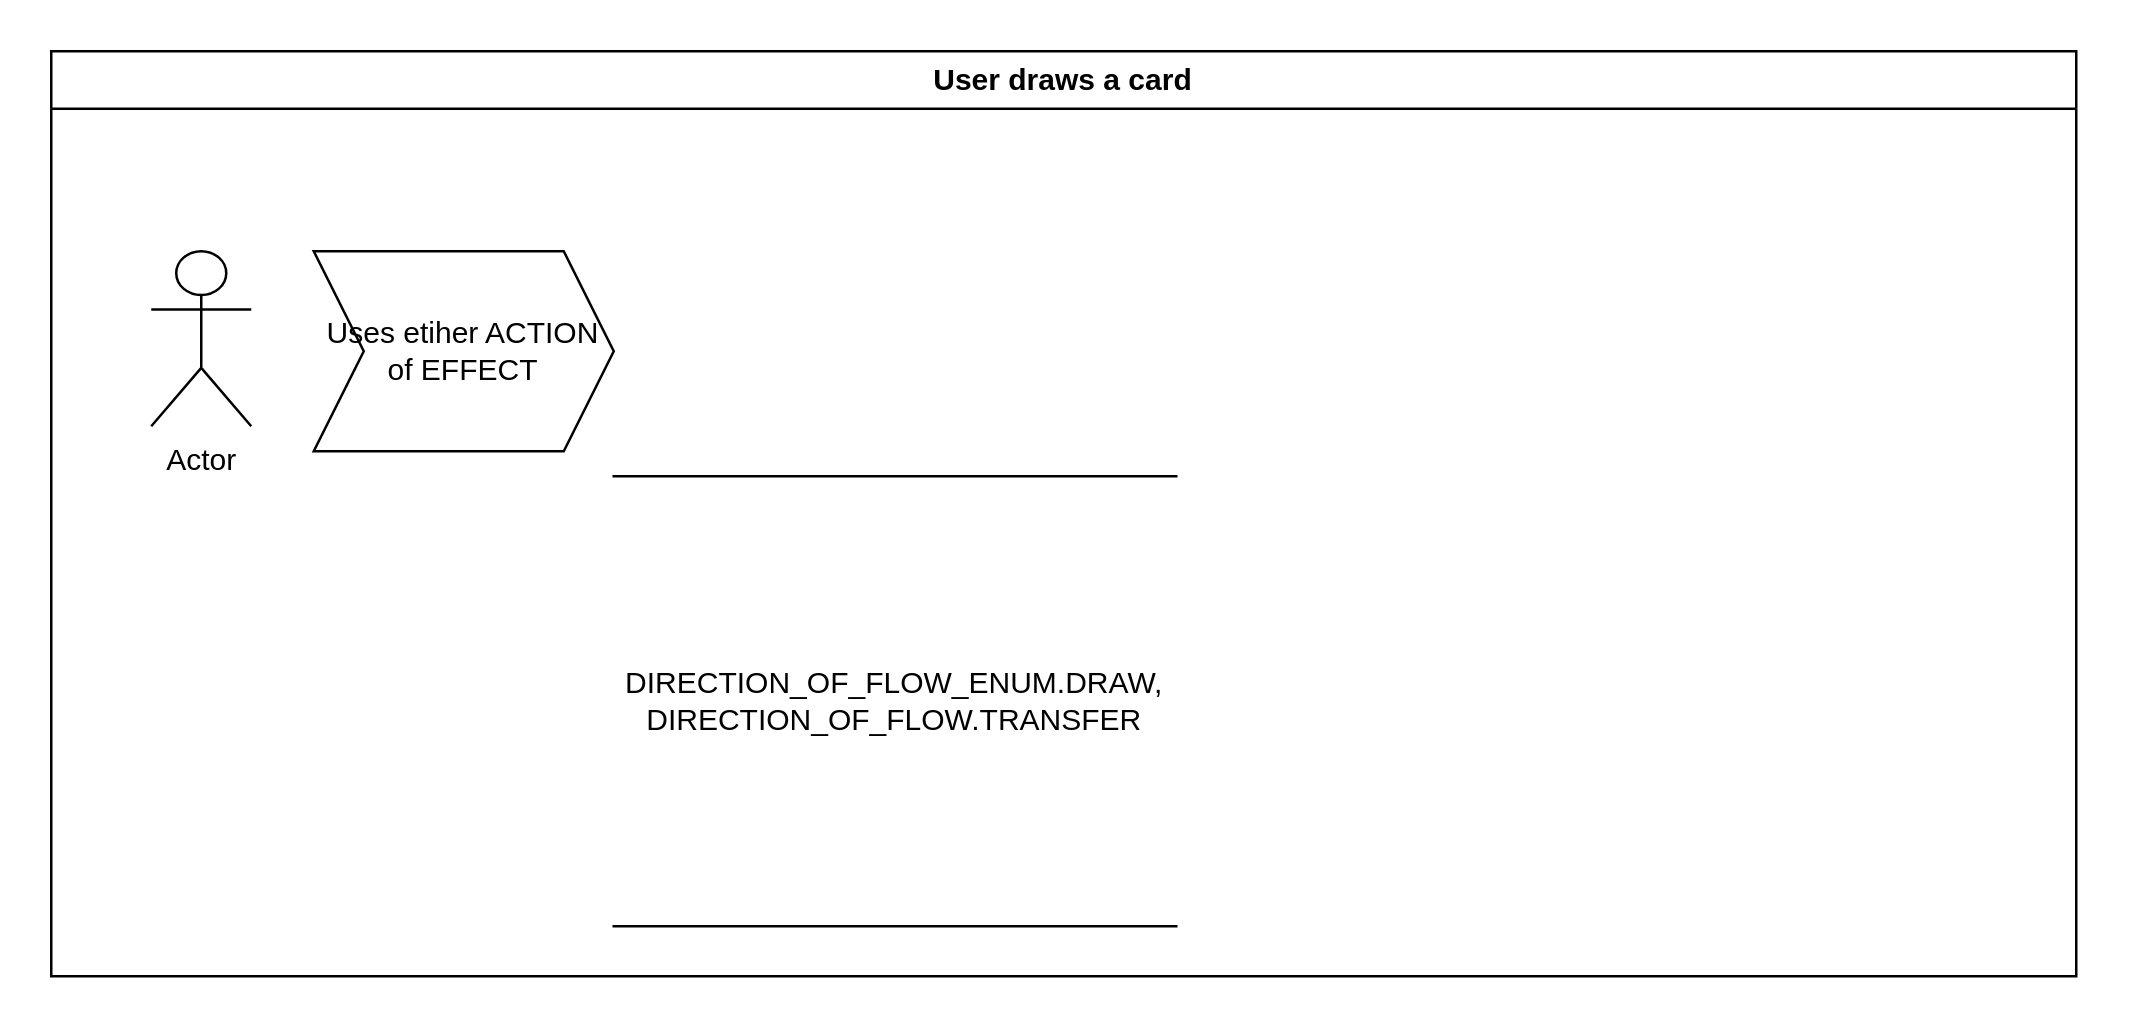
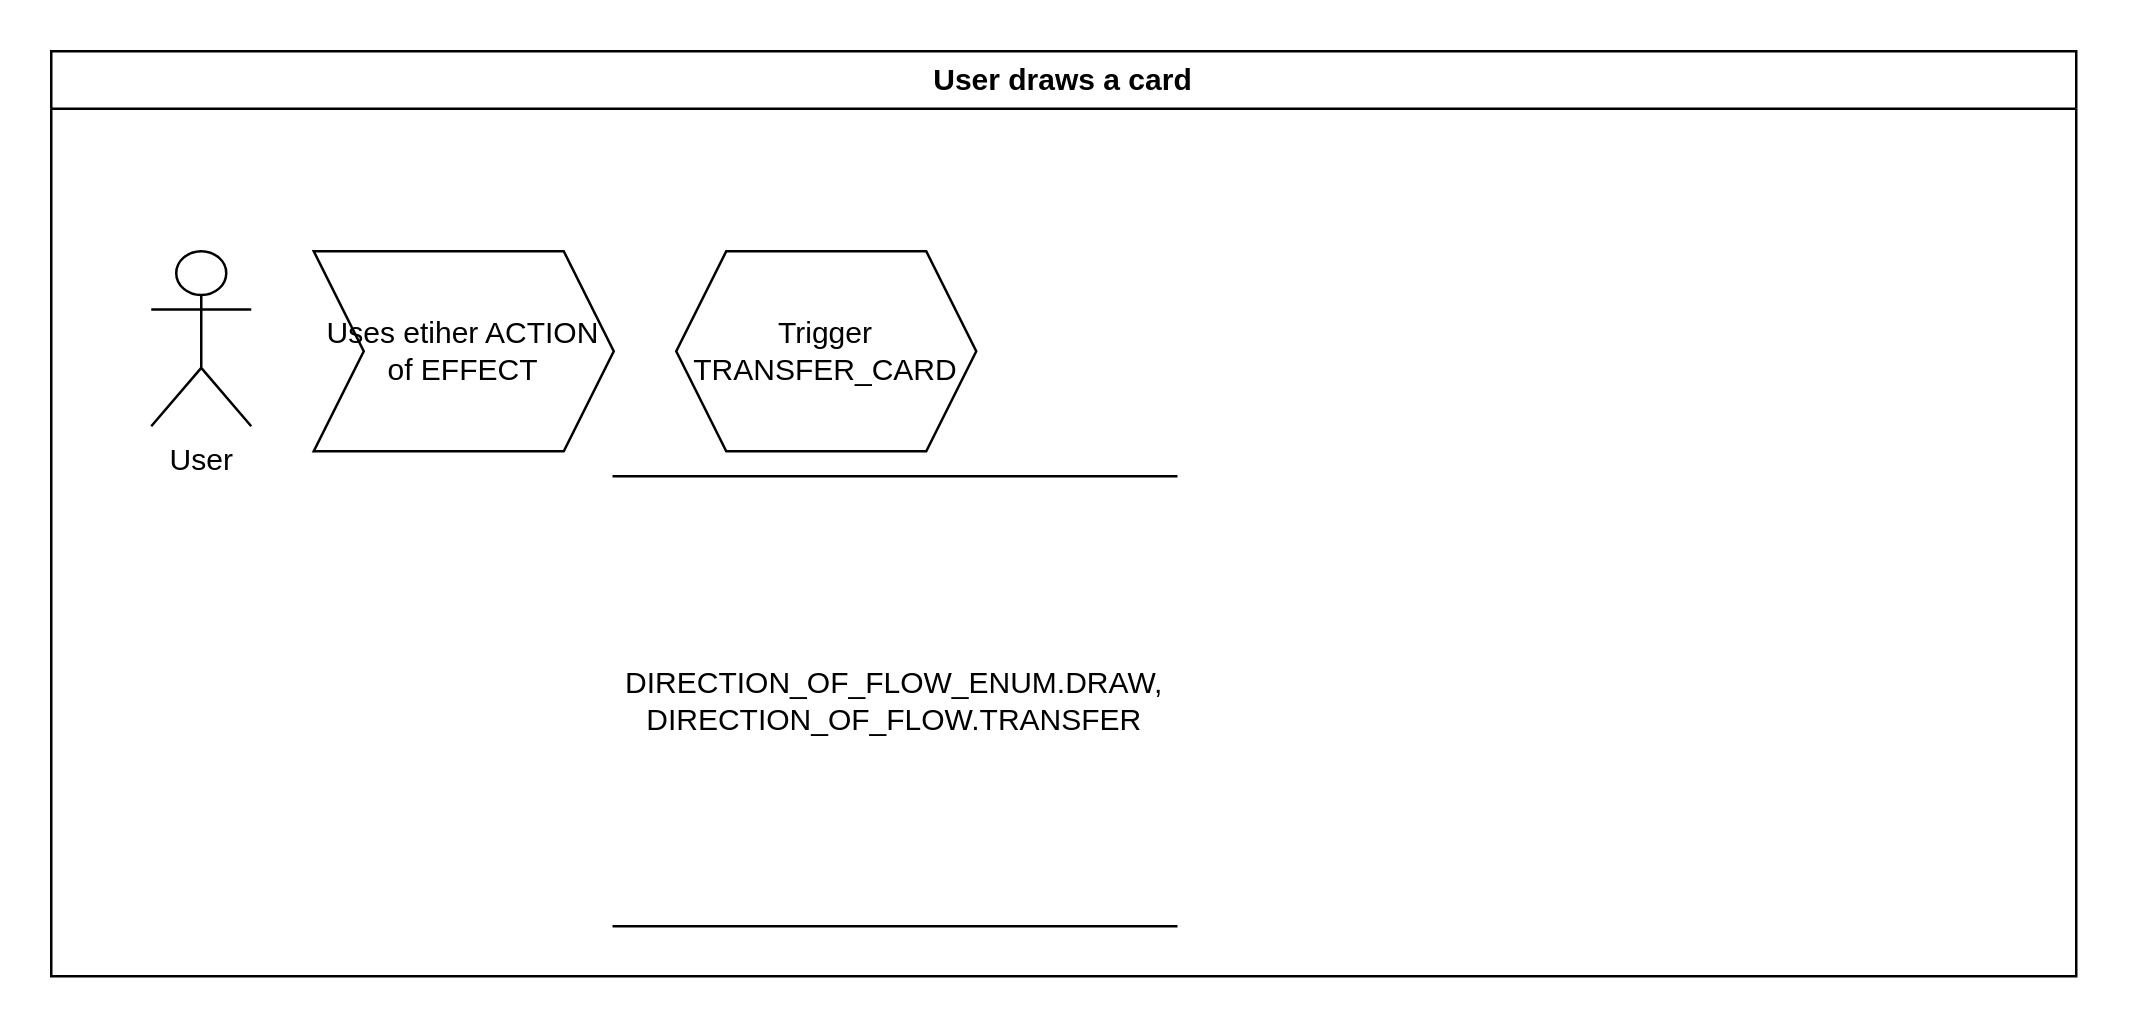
  <mxCell id="0" />
  <mxCell id="1" parent="0" />
  <mxCell id="2" value="User draws a card" style="swimlane;whiteSpace=wrap;html=1;" vertex="1" parent="1"><mxGeometry y="20" width="810" height="370" as="geometry" x="20" /></mxCell>
- <mxCell id="3" value="Actor" style="shape=umlActor;verticalLabelPosition=bottom;verticalAlign=top;html=1;outlineConnect=0;" vertex="1" parent="2"><mxGeometry x="40" y="80" width="40" height="70" as="geometry" /></mxCell>
+ <mxCell id="3" value="User" style="shape=umlActor;verticalLabelPosition=bottom;verticalAlign=top;html=1;outlineConnect=0;" vertex="1" parent="2"><mxGeometry x="40" y="80" width="40" height="70" as="geometry" /></mxCell>
  <mxCell id="4" value="Uses etiher ACTION&lt;br&gt;of EFFECT" style="shape=step;perimeter=stepPerimeter;whiteSpace=wrap;html=1;fixedSize=1;" vertex="1" parent="2"><mxGeometry x="105" y="80" width="120" height="80" as="geometry" /></mxCell>
+ <mxCell id="5" value="Trigger TRANSFER_CARD" style="shape=hexagon;perimeter=hexagonPerimeter2;whiteSpace=wrap;html=1;fixedSize=1;" vertex="1" parent="2"><mxGeometry x="250" y="80" width="120" height="80" as="geometry" /></mxCell>
  <mxCell id="6" value="DIRECTION_OF_FLOW_ENUM.DRAW,&lt;br&gt;DIRECTION_OF_FLOW.TRANSFER" style="shape=partialRectangle;whiteSpace=wrap;html=1;left=0;right=0;fillColor=none;" vertex="1" parent="2"><mxGeometry x="225" y="170" width="225" height="180" as="geometry" /></mxCell>
